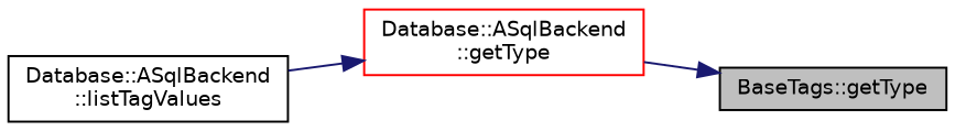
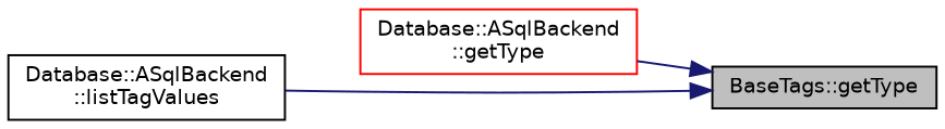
  digraph {
    rankdir=RL
    node [color=black fillcolor=white fontname=Helvetica fontsize=10 shape=record style=filled]
    edge [color=midnightblue dir=back fontname=Helvetica fontsize=10 labelfontname=Helvetica labelfontsize=10 style=solid]
    n1 [fillcolor=grey75 fontcolor=black height=0.2 label="BaseTags::getType" width=0.4]
    n2 [color=red height=0.2 label="Database::ASqlBackend\l::getType" width=0.4]
    n3 [height=0.2 label="Database::ASqlBackend\l::listTagValues" width=0.4]
    n1 -> n2
-   n2 -> n3
+   n1 -> n3
  }
